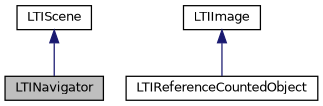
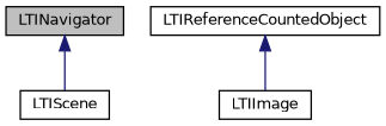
  digraph {
    node [color=black fontname=Helvetica fontsize=10 shape=record]
    edge [color=midnightblue dir=back fontname=Helvetica fontsize=10 labelfontname=Helvetica labelfontsize=10 style=solid]
    n1 [fillcolor=grey75 fontcolor=black height=0.2 label=LTINavigator style=filled width=0.4]
    n2 [height=0.2 label=LTIScene width=0.4]
    n3 [height=0.2 label=LTIImage width=0.4]
    n4 [height=0.2 label=LTIReferenceCountedObject width=0.4]
-   n2 -> n1
-   n3 -> n4
+   n1 -> n2
+   n4 -> n3
  }
